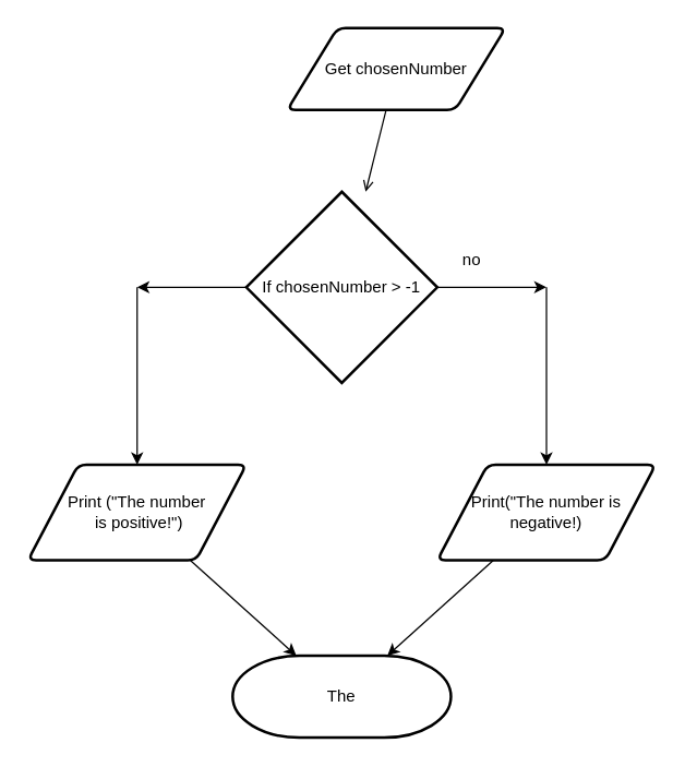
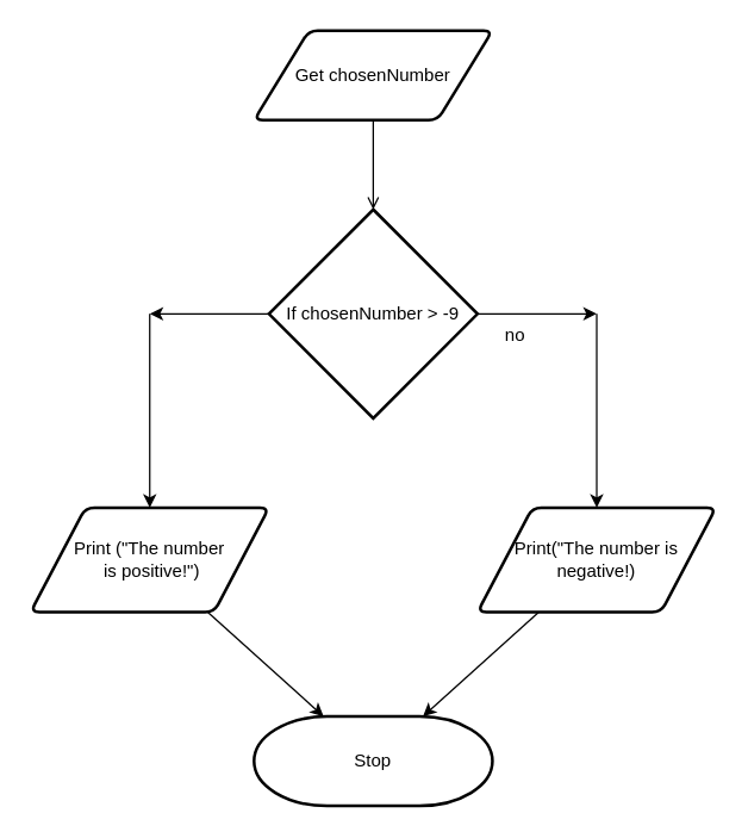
  <mxCell id="0" />
  <mxCell id="1" parent="0" />
  <mxCell id="2" value="" style="edgeStyle=none;html=1;endArrow=open;" parent="1" source="3" target="6" edge="1"><mxGeometry relative="1" as="geometry" /></mxCell>
- <mxCell id="3" value="Get chosenNumber" style="shape=parallelogram;html=1;strokeWidth=2;perimeter=parallelogramPerimeter;whiteSpace=wrap;rounded=1;arcSize=12;size=0.23;" parent="1" vertex="1"><mxGeometry x="210" y="20" width="160" height="60" as="geometry" /></mxCell>
+ <mxCell id="3" value="Get chosenNumber" style="shape=parallelogram;html=1;strokeWidth=2;perimeter=parallelogramPerimeter;whiteSpace=wrap;rounded=1;arcSize=12;size=0.23;" parent="1" vertex="1"><mxGeometry x="170" y="20" width="160" height="60" as="geometry" /></mxCell>
  <mxCell id="4" value="" style="edgeStyle=none;html=1;" edge="1" parent="1" source="6"><mxGeometry relative="1" as="geometry"><mxPoint x="100" y="210" as="targetPoint" /></mxGeometry></mxCell>
  <mxCell id="5" value="" style="edgeStyle=none;html=1;" edge="1" parent="1" source="6"><mxGeometry relative="1" as="geometry"><mxPoint x="400" y="210" as="targetPoint" /></mxGeometry></mxCell>
- <mxCell id="6" value="If chosenNumber &amp;gt; -1" style="strokeWidth=2;html=1;shape=mxgraph.flowchart.decision;whiteSpace=wrap;" parent="1" vertex="1"><mxGeometry x="180" y="140" width="140" height="140" as="geometry" /></mxCell>
+ <mxCell id="6" value="If chosenNumber &amp;gt; -9" style="strokeWidth=2;html=1;shape=mxgraph.flowchart.decision;whiteSpace=wrap;" parent="1" vertex="1"><mxGeometry x="180" y="140" width="140" height="140" as="geometry" /></mxCell>
  <mxCell id="7" value="" style="edgeStyle=none;html=1;" parent="1" source="8" target="12" edge="1"><mxGeometry relative="1" as="geometry" /></mxCell>
  <mxCell id="8" value="Print (&quot;The number&lt;br&gt;&amp;nbsp;is positive!&quot;)" style="shape=parallelogram;html=1;strokeWidth=2;perimeter=parallelogramPerimeter;whiteSpace=wrap;rounded=1;arcSize=12;size=0.23;" parent="1" vertex="1"><mxGeometry x="20" y="340" width="160" height="70" as="geometry" /></mxCell>
  <mxCell id="9" value="" style="edgeStyle=none;html=1;" parent="1" source="10" target="12" edge="1"><mxGeometry relative="1" as="geometry" /></mxCell>
  <mxCell id="10" value="Print(&quot;The number is negative!)" style="shape=parallelogram;html=1;strokeWidth=2;perimeter=parallelogramPerimeter;whiteSpace=wrap;rounded=1;arcSize=12;size=0.23;" parent="1" vertex="1"><mxGeometry x="320" y="340" width="160" height="70" as="geometry" /></mxCell>
- <mxCell id="11" value="no&lt;br&gt;" style="text;html=1;align=center;verticalAlign=middle;resizable=0;points=[];autosize=1;strokeColor=none;fillColor=none;" parent="1" vertex="1"><mxGeometry x="330" y="180" width="30" height="20" as="geometry" /></mxCell>
- <mxCell id="12" value="The" style="strokeWidth=2;html=1;shape=mxgraph.flowchart.terminator;whiteSpace=wrap;" parent="1" vertex="1"><mxGeometry x="170" y="480" width="160" height="60" as="geometry" /></mxCell>
+ <mxCell id="11" value="no&lt;br&gt;" style="text;html=1;align=center;verticalAlign=middle;resizable=0;points=[];autosize=1;strokeColor=none;fillColor=none;" parent="1" vertex="1"><mxGeometry x="330" y="215" width="30" height="20" as="geometry" /></mxCell>
+ <mxCell id="12" value="Stop" style="strokeWidth=2;html=1;shape=mxgraph.flowchart.terminator;whiteSpace=wrap;" parent="1" vertex="1"><mxGeometry x="170" y="480" width="160" height="60" as="geometry" /></mxCell>
  <mxCell id="13" value="" style="edgeStyle=none;html=1;" edge="1" parent="1" target="8"><mxGeometry relative="1" as="geometry"><mxPoint x="100" y="210" as="sourcePoint" /></mxGeometry></mxCell>
  <mxCell id="14" value="" style="edgeStyle=none;html=1;" edge="1" parent="1" target="10"><mxGeometry relative="1" as="geometry"><mxPoint x="400" y="210" as="sourcePoint" /></mxGeometry></mxCell>
